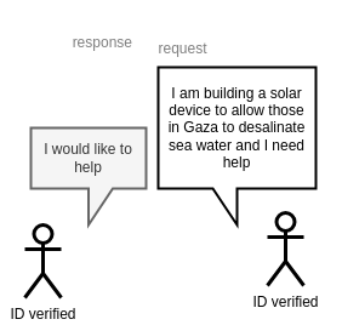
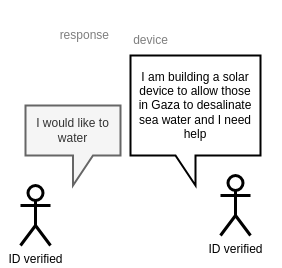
  <mxCell id="0" />
  <mxCell id="1" parent="0" />
  <mxCell id="2" value="ID verified" style="shape=umlActor;verticalLabelPosition=bottom;verticalAlign=top;html=1;outlineConnect=0;strokeWidth=3;" parent="1" vertex="1"><mxGeometry x="220" y="175" width="30" height="60" as="geometry" /></mxCell>
  <mxCell id="3" value="ID verified" style="shape=umlActor;verticalLabelPosition=bottom;verticalAlign=top;html=1;outlineConnect=0;strokeWidth=3;" parent="1" vertex="1"><mxGeometry x="20" y="185" width="30" height="60" as="geometry" /></mxCell>
  <mxCell id="4" value="I am building a solar&lt;br&gt;device to allow those&lt;br&gt;in Gaza to desalinate&lt;br&gt;sea water and I need&lt;br&gt;help" style="shape=callout;whiteSpace=wrap;html=1;perimeter=calloutPerimeter;flipH=1;strokeWidth=2;" parent="1" vertex="1"><mxGeometry x="130" y="55" width="130" height="130" as="geometry" /></mxCell>
- <mxCell id="5" value="I would like to help" style="shape=callout;whiteSpace=wrap;html=1;perimeter=calloutPerimeter;strokeWidth=2;fillColor=#f5f5f5;fontColor=#333333;strokeColor=#666666;" parent="1" vertex="1"><mxGeometry x="25" y="105" width="95" height="80" as="geometry" /></mxCell>
- <mxCell id="6" value="request" style="text;html=1;align=center;verticalAlign=middle;resizable=0;points=[];autosize=1;strokeColor=none;fillColor=none;textOpacity=50;" parent="1" vertex="1"><mxGeometry x="120" y="25" width="60" height="30" as="geometry" /></mxCell>
+ <mxCell id="5" value="I would like to water" style="shape=callout;whiteSpace=wrap;html=1;perimeter=calloutPerimeter;strokeWidth=2;fillColor=#f5f5f5;fontColor=#333333;strokeColor=#666666;" parent="1" vertex="1"><mxGeometry x="25" y="105" width="95" height="80" as="geometry" /></mxCell>
+ <mxCell id="6" value="device" style="text;html=1;align=center;verticalAlign=middle;resizable=0;points=[];autosize=1;strokeColor=none;fillColor=none;textOpacity=50;" parent="1" vertex="1"><mxGeometry x="120" y="25" width="60" height="30" as="geometry" /></mxCell>
  <mxCell id="7" value="response" style="text;html=1;align=right;verticalAlign=middle;resizable=0;points=[];autosize=1;strokeColor=none;fillColor=none;textOpacity=50;" parent="1" vertex="1"><mxGeometry x="40" y="20" width="70" height="30" as="geometry" /></mxCell>
